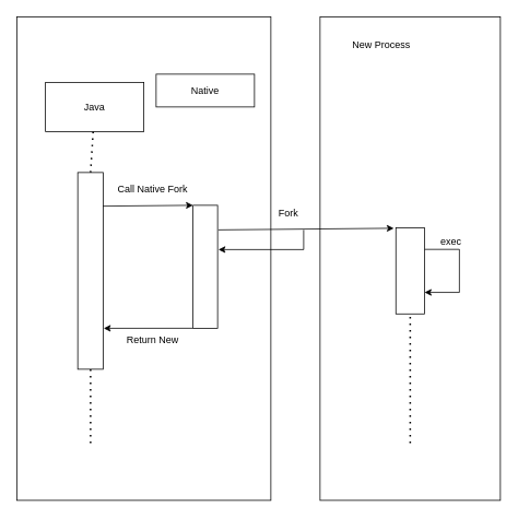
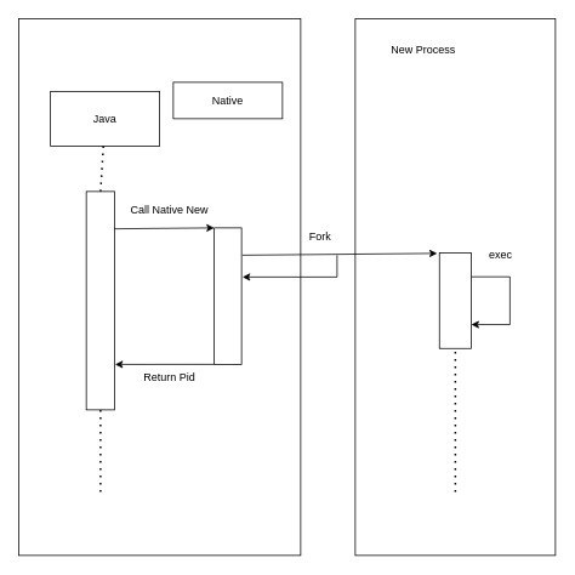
  <mxCell id="0" />
  <mxCell id="1" parent="0" />
  <mxCell id="2" value="" style="rounded=0;whiteSpace=wrap;html=1;" vertex="1" parent="1"><mxGeometry x="20" y="20" width="310" height="590" as="geometry" /></mxCell>
  <mxCell id="3" value="Java" style="rounded=0;whiteSpace=wrap;html=1;" vertex="1" parent="1"><mxGeometry x="55" y="100" width="120" height="60" as="geometry" /></mxCell>
  <mxCell id="4" value="Native" style="rounded=0;whiteSpace=wrap;html=1;" vertex="1" parent="1"><mxGeometry x="190" y="90" width="120" height="40" as="geometry" /></mxCell>
  <mxCell id="5" value="" style="rounded=0;whiteSpace=wrap;html=1;" vertex="1" parent="1"><mxGeometry x="390" y="20" width="220" height="590" as="geometry" /></mxCell>
  <mxCell id="6" value="" style="endArrow=none;dashed=1;html=1;dashPattern=1 3;strokeWidth=2;exitX=0.5;exitY=0;exitDx=0;exitDy=0;" edge="1" parent="1" source="7" target="3"><mxGeometry width="50" height="50" relative="1" as="geometry"><mxPoint x="110" y="260" as="sourcePoint" /><mxPoint x="110" y="170" as="targetPoint" /></mxGeometry></mxCell>
  <mxCell id="7" value="" style="rounded=0;whiteSpace=wrap;html=1;fillColor=#ffffff;" vertex="1" parent="1"><mxGeometry x="94.38" y="210" width="31.25" height="240" as="geometry" /></mxCell>
  <mxCell id="8" value="" style="rounded=0;whiteSpace=wrap;html=1;fillColor=#ffffff;" vertex="1" parent="1"><mxGeometry x="235" y="250" width="30" height="150" as="geometry" /></mxCell>
  <mxCell id="9" value="" style="endArrow=classic;html=1;entryX=0;entryY=0;entryDx=0;entryDy=0;exitX=0.98;exitY=0.171;exitDx=0;exitDy=0;exitPerimeter=0;" edge="1" parent="1" source="7" target="8"><mxGeometry width="50" height="50" relative="1" as="geometry"><mxPoint x="120" y="300" as="sourcePoint" /><mxPoint x="170" y="250" as="targetPoint" /></mxGeometry></mxCell>
- <mxCell id="10" value="Call Native Fork" style="rounded=0;whiteSpace=wrap;html=1;fillColor=none;strokeColor=none;" vertex="1" parent="1"><mxGeometry x="126" y="200" width="120" height="60" as="geometry" /></mxCell>
+ <mxCell id="10" value="Call Native New" style="rounded=0;whiteSpace=wrap;html=1;fillColor=none;strokeColor=none;" vertex="1" parent="1"><mxGeometry x="126" y="200" width="120" height="60" as="geometry" /></mxCell>
  <mxCell id="11" value="" style="endArrow=classic;html=1;exitX=0;exitY=1;exitDx=0;exitDy=0;entryX=1.012;entryY=0.792;entryDx=0;entryDy=0;entryPerimeter=0;" edge="1" parent="1" source="8" target="7"><mxGeometry width="50" height="50" relative="1" as="geometry"><mxPoint x="230" y="400" as="sourcePoint" /><mxPoint x="130" y="400" as="targetPoint" /></mxGeometry></mxCell>
- <mxCell id="12" value="Return New" style="text;html=1;strokeColor=none;fillColor=none;align=center;verticalAlign=middle;whiteSpace=wrap;rounded=0;" vertex="1" parent="1"><mxGeometry x="121" y="400" width="130" height="30" as="geometry" /></mxCell>
+ <mxCell id="12" value="Return Pid" style="text;html=1;strokeColor=none;fillColor=none;align=center;verticalAlign=middle;whiteSpace=wrap;rounded=0;" vertex="1" parent="1"><mxGeometry x="121" y="400" width="130" height="30" as="geometry" /></mxCell>
  <mxCell id="13" value="" style="endArrow=none;dashed=1;html=1;dashPattern=1 3;strokeWidth=2;exitX=0.5;exitY=1;exitDx=0;exitDy=0;" edge="1" parent="1" source="7"><mxGeometry width="50" height="50" relative="1" as="geometry"><mxPoint x="280" y="440" as="sourcePoint" /><mxPoint x="110" y="540" as="targetPoint" /></mxGeometry></mxCell>
  <mxCell id="14" value="New Process" style="text;html=1;strokeColor=none;fillColor=none;align=center;verticalAlign=middle;whiteSpace=wrap;rounded=0;" vertex="1" parent="1"><mxGeometry x="415" y="45" width="100" height="20" as="geometry" /></mxCell>
  <mxCell id="15" value="" style="rounded=0;whiteSpace=wrap;html=1;fillColor=none;" vertex="1" parent="1"><mxGeometry x="482.5" y="277.5" width="35" height="105" as="geometry" /></mxCell>
  <mxCell id="16" value="" style="endArrow=classic;html=1;" edge="1" parent="1"><mxGeometry width="50" height="50" relative="1" as="geometry"><mxPoint x="266" y="280" as="sourcePoint" /><mxPoint x="480" y="278" as="targetPoint" /></mxGeometry></mxCell>
  <mxCell id="17" value="" style="endArrow=classic;html=1;entryX=1.033;entryY=0.36;entryDx=0;entryDy=0;rounded=0;entryPerimeter=0;" edge="1" parent="1" target="8"><mxGeometry width="50" height="50" relative="1" as="geometry"><mxPoint x="370" y="280" as="sourcePoint" /><mxPoint x="390" y="320" as="targetPoint" /><Array as="points"><mxPoint x="370" y="304" /></Array></mxGeometry></mxCell>
  <mxCell id="18" value="&amp;nbsp;Fork" style="text;html=1;strokeColor=none;fillColor=none;align=center;verticalAlign=middle;whiteSpace=wrap;rounded=0;" vertex="1" parent="1"><mxGeometry x="300" y="250" width="100" height="20" as="geometry" /></mxCell>
  <mxCell id="19" value="" style="endArrow=classic;html=1;exitX=1;exitY=0.25;exitDx=0;exitDy=0;entryX=1;entryY=0.75;entryDx=0;entryDy=0;edgeStyle=elbowEdgeStyle;rounded=0;" edge="1" parent="1" source="15" target="15"><mxGeometry width="50" height="50" relative="1" as="geometry"><mxPoint x="510" y="350" as="sourcePoint" /><mxPoint x="560" y="300" as="targetPoint" /><Array as="points"><mxPoint x="560" y="356" /><mxPoint x="590" y="330" /></Array></mxGeometry></mxCell>
- <mxCell id="20" value="exec" style="text;html=1;strokeColor=none;fillColor=none;align=center;verticalAlign=middle;whiteSpace=wrap;rounded=0;" vertex="1" parent="1"><mxGeometry x="530" y="285" width="40" height="20" as="geometry" /></mxCell>
+ <mxCell id="20" value="exec" style="text;html=1;strokeColor=none;fillColor=none;align=center;verticalAlign=middle;whiteSpace=wrap;rounded=0;" vertex="1" parent="1"><mxGeometry x="530" y="270" width="40" height="20" as="geometry" /></mxCell>
  <mxCell id="21" value="" style="endArrow=none;dashed=1;html=1;dashPattern=1 3;strokeWidth=2;entryX=0.5;entryY=1;entryDx=0;entryDy=0;" edge="1" parent="1" target="15"><mxGeometry width="50" height="50" relative="1" as="geometry"><mxPoint x="500" y="540" as="sourcePoint" /><mxPoint x="330" y="380" as="targetPoint" /></mxGeometry></mxCell>
